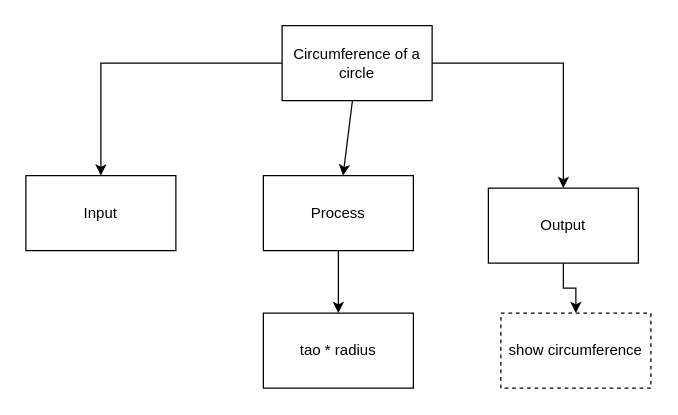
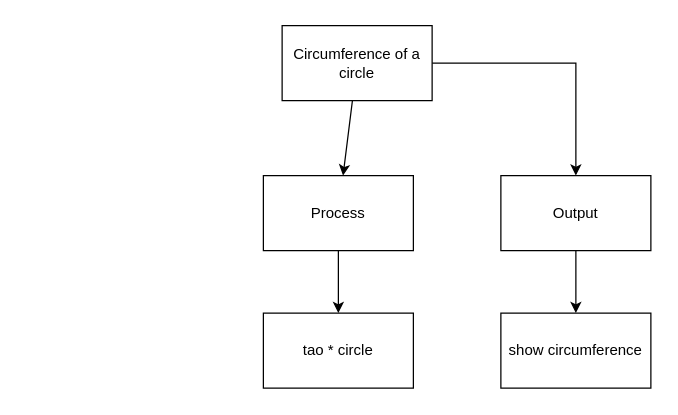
  <mxCell id="0" />
  <mxCell id="1" parent="0" />
  <mxCell id="2" style="edgeStyle=none;html=1;" edge="1" parent="1" source="5" target="7"><mxGeometry relative="1" as="geometry" /></mxCell>
- <mxCell id="3" style="edgeStyle=orthogonalEdgeStyle;html=1;entryX=0.5;entryY=0;entryDx=0;entryDy=0;rounded=0;" edge="1" parent="1" source="5" target="8"><mxGeometry relative="1" as="geometry" /></mxCell>
  <mxCell id="4" style="edgeStyle=orthogonalEdgeStyle;rounded=0;html=1;" edge="1" parent="1" source="5" target="10"><mxGeometry relative="1" as="geometry" /></mxCell>
  <mxCell id="5" value="Circumference of a circle" style="rounded=0;whiteSpace=wrap;html=1;" parent="1" vertex="1"><mxGeometry x="225" y="20" width="120" height="60" as="geometry" /></mxCell>
  <mxCell id="6" style="edgeStyle=orthogonalEdgeStyle;rounded=0;html=1;" edge="1" parent="1" source="7" target="11"><mxGeometry relative="1" as="geometry" /></mxCell>
  <mxCell id="7" value="Process" style="rounded=0;whiteSpace=wrap;html=1;" vertex="1" parent="1"><mxGeometry x="210" y="140" width="120" height="60" as="geometry" /></mxCell>
- <mxCell id="8" value="Input" style="rounded=0;whiteSpace=wrap;html=1;" vertex="1" parent="1"><mxGeometry x="20" y="140" width="120" height="60" as="geometry" /></mxCell>
  <mxCell id="9" style="edgeStyle=orthogonalEdgeStyle;rounded=0;html=1;" edge="1" parent="1" source="10" target="12"><mxGeometry relative="1" as="geometry" /></mxCell>
- <mxCell id="10" value="Output" style="rounded=0;whiteSpace=wrap;html=1;" vertex="1" parent="1"><mxGeometry x="390" y="150" width="120" height="60" as="geometry" /></mxCell>
- <mxCell id="11" value="tao * radius" style="rounded=0;whiteSpace=wrap;html=1;" vertex="1" parent="1"><mxGeometry x="210" y="250" width="120" height="60" as="geometry" /></mxCell>
- <mxCell id="12" value="show circumference" style="rounded=0;whiteSpace=wrap;html=1;dashed=1;" vertex="1" parent="1"><mxGeometry x="400" y="250" width="120" height="60" as="geometry" /></mxCell>
+ <mxCell id="10" value="Output" style="rounded=0;whiteSpace=wrap;html=1;" vertex="1" parent="1"><mxGeometry x="400" y="140" width="120" height="60" as="geometry" /></mxCell>
+ <mxCell id="11" value="tao * circle" style="rounded=0;whiteSpace=wrap;html=1;" vertex="1" parent="1"><mxGeometry x="210" y="250" width="120" height="60" as="geometry" /></mxCell>
+ <mxCell id="12" value="show circumference" style="rounded=0;whiteSpace=wrap;html=1;" vertex="1" parent="1"><mxGeometry x="400" y="250" width="120" height="60" as="geometry" /></mxCell>
